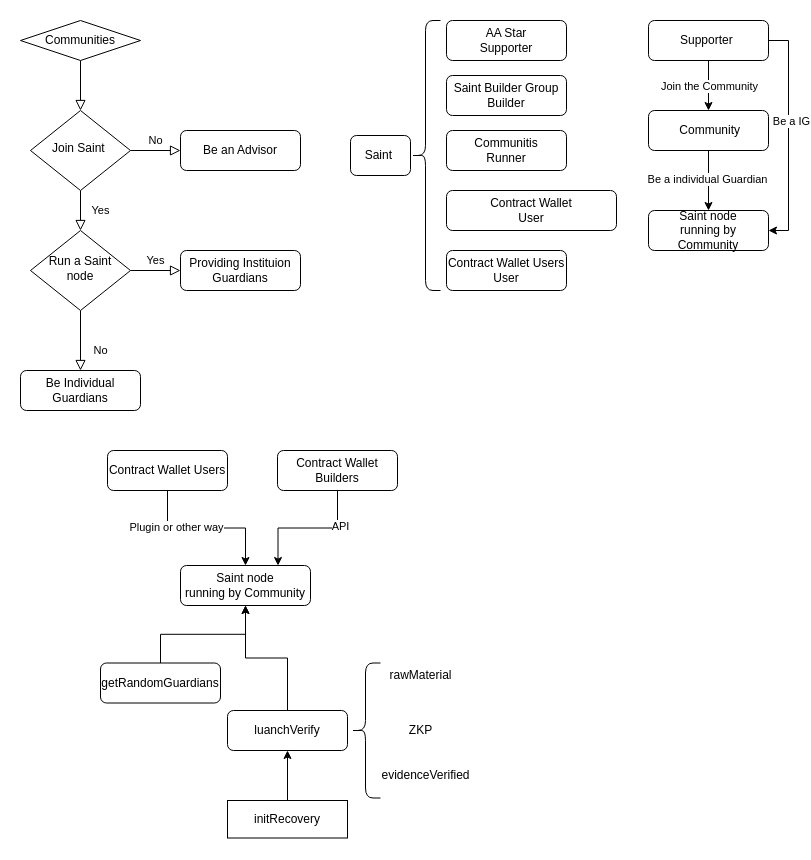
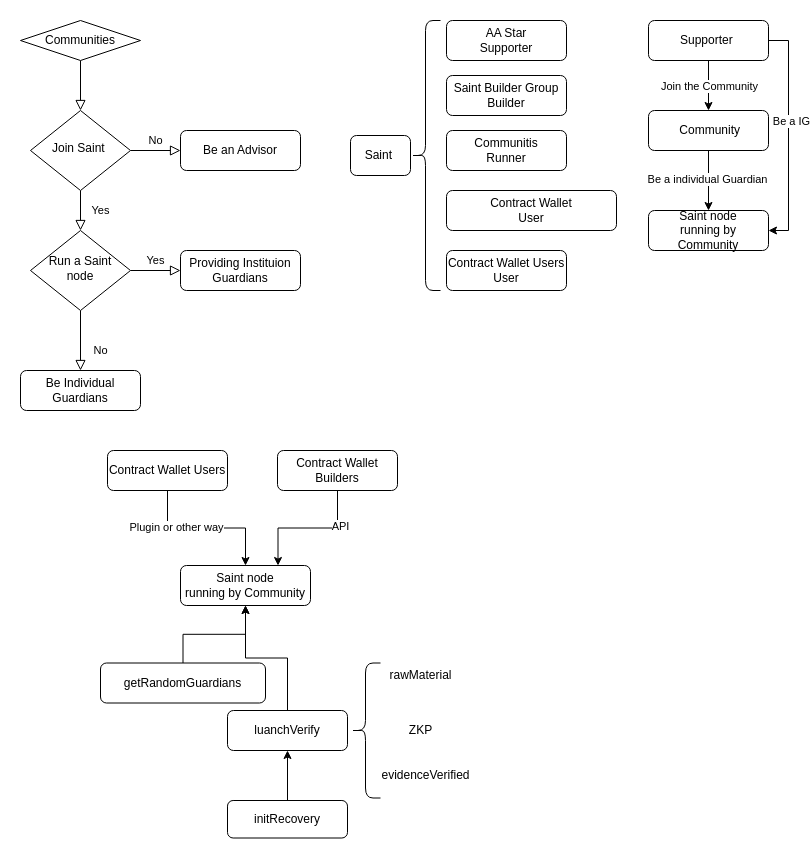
  <mxCell id="0" />
  <mxCell id="1" parent="0" />
  <mxCell id="2" value="" style="rounded=0;html=1;jettySize=auto;orthogonalLoop=1;fontSize=11;endArrow=block;endFill=0;endSize=8;strokeWidth=1;shadow=0;labelBackgroundColor=none;edgeStyle=orthogonalEdgeStyle;" parent="1" source="3" target="6" edge="1"><mxGeometry relative="1" as="geometry" /></mxCell>
  <mxCell id="3" value="Communities" style="rhombus;whiteSpace=wrap;html=1;fontSize=12;glass=0;strokeWidth=1;shadow=0;" parent="1" vertex="1"><mxGeometry x="20" y="20" width="120" height="40" as="geometry" /></mxCell>
  <mxCell id="4" value="Yes" style="rounded=0;html=1;jettySize=auto;orthogonalLoop=1;fontSize=11;endArrow=block;endFill=0;endSize=8;strokeWidth=1;shadow=0;labelBackgroundColor=none;edgeStyle=orthogonalEdgeStyle;" parent="1" source="6" target="10" edge="1"><mxGeometry y="20" relative="1" as="geometry"><mxPoint as="offset" /></mxGeometry></mxCell>
  <mxCell id="5" value="No" style="edgeStyle=orthogonalEdgeStyle;rounded=0;html=1;jettySize=auto;orthogonalLoop=1;fontSize=11;endArrow=block;endFill=0;endSize=8;strokeWidth=1;shadow=0;labelBackgroundColor=none;" parent="1" source="6" target="7" edge="1"><mxGeometry y="10" relative="1" as="geometry"><mxPoint as="offset" /></mxGeometry></mxCell>
  <mxCell id="6" value="Join Saint&amp;nbsp;" style="rhombus;whiteSpace=wrap;html=1;shadow=0;fontFamily=Helvetica;fontSize=12;align=center;strokeWidth=1;spacing=6;spacingTop=-4;" parent="1" vertex="1"><mxGeometry x="30" y="110" width="100" height="80" as="geometry" /></mxCell>
  <mxCell id="7" value="Be an Advisor" style="rounded=1;whiteSpace=wrap;html=1;fontSize=12;glass=0;strokeWidth=1;shadow=0;" parent="1" vertex="1"><mxGeometry x="180" y="130" width="120" height="40" as="geometry" /></mxCell>
  <mxCell id="8" value="No" style="rounded=0;html=1;jettySize=auto;orthogonalLoop=1;fontSize=11;endArrow=block;endFill=0;endSize=8;strokeWidth=1;shadow=0;labelBackgroundColor=none;edgeStyle=orthogonalEdgeStyle;" parent="1" source="10" target="11" edge="1"><mxGeometry x="0.333" y="20" relative="1" as="geometry"><mxPoint as="offset" /></mxGeometry></mxCell>
  <mxCell id="9" value="Yes" style="edgeStyle=orthogonalEdgeStyle;rounded=0;html=1;jettySize=auto;orthogonalLoop=1;fontSize=11;endArrow=block;endFill=0;endSize=8;strokeWidth=1;shadow=0;labelBackgroundColor=none;" parent="1" source="10" target="12" edge="1"><mxGeometry y="10" relative="1" as="geometry"><mxPoint as="offset" /></mxGeometry></mxCell>
  <mxCell id="10" value="Run a Saint node" style="rhombus;whiteSpace=wrap;html=1;shadow=0;fontFamily=Helvetica;fontSize=12;align=center;strokeWidth=1;spacing=6;spacingTop=-4;" parent="1" vertex="1"><mxGeometry x="30" y="230" width="100" height="80" as="geometry" /></mxCell>
  <mxCell id="11" value="Be Individual Guardians" style="rounded=1;whiteSpace=wrap;html=1;fontSize=12;glass=0;strokeWidth=1;shadow=0;" parent="1" vertex="1"><mxGeometry x="20" y="370" width="120" height="40" as="geometry" /></mxCell>
  <mxCell id="12" value="Providing Instituion Guardians" style="rounded=1;whiteSpace=wrap;html=1;fontSize=12;glass=0;strokeWidth=1;shadow=0;" parent="1" vertex="1"><mxGeometry x="180" y="250" width="120" height="40" as="geometry" /></mxCell>
  <mxCell id="13" style="edgeStyle=orthogonalEdgeStyle;rounded=0;orthogonalLoop=1;jettySize=auto;html=1;exitX=0.5;exitY=1;exitDx=0;exitDy=0;entryX=0.5;entryY=0;entryDx=0;entryDy=0;" edge="1" parent="1" source="17" target="20"><mxGeometry relative="1" as="geometry" /></mxCell>
  <mxCell id="14" value="Join the Community" style="edgeLabel;html=1;align=center;verticalAlign=middle;resizable=0;points=[];" vertex="1" connectable="0" parent="13"><mxGeometry x="-0.011" relative="1" as="geometry"><mxPoint as="offset" /></mxGeometry></mxCell>
  <mxCell id="15" style="edgeStyle=orthogonalEdgeStyle;rounded=0;orthogonalLoop=1;jettySize=auto;html=1;exitX=1;exitY=0.5;exitDx=0;exitDy=0;entryX=1;entryY=0.5;entryDx=0;entryDy=0;" edge="1" parent="1" source="17" target="21"><mxGeometry relative="1" as="geometry" /></mxCell>
  <mxCell id="16" value="Be a IG" style="edgeLabel;html=1;align=center;verticalAlign=middle;resizable=0;points=[];" vertex="1" connectable="0" parent="15"><mxGeometry x="-0.13" y="2" relative="1" as="geometry"><mxPoint as="offset" /></mxGeometry></mxCell>
  <mxCell id="17" value="Supporter&amp;nbsp;" style="rounded=1;whiteSpace=wrap;html=1;fontSize=12;glass=0;strokeWidth=1;shadow=0;" vertex="1" parent="1"><mxGeometry x="648" y="20" width="120" height="40" as="geometry" /></mxCell>
  <mxCell id="18" style="edgeStyle=orthogonalEdgeStyle;rounded=0;orthogonalLoop=1;jettySize=auto;html=1;exitX=0.5;exitY=1;exitDx=0;exitDy=0;entryX=0.5;entryY=0;entryDx=0;entryDy=0;" edge="1" parent="1" source="20" target="21"><mxGeometry relative="1" as="geometry" /></mxCell>
  <mxCell id="19" value="Be a individual Guardian" style="edgeLabel;html=1;align=center;verticalAlign=middle;resizable=0;points=[];" vertex="1" connectable="0" parent="18"><mxGeometry x="-0.058" y="-2" relative="1" as="geometry"><mxPoint as="offset" /></mxGeometry></mxCell>
  <mxCell id="20" value="&amp;nbsp;Community" style="rounded=1;whiteSpace=wrap;html=1;fontSize=12;glass=0;strokeWidth=1;shadow=0;" vertex="1" parent="1"><mxGeometry x="648" y="110" width="120" height="40" as="geometry" /></mxCell>
  <mxCell id="21" value="Saint node&lt;br&gt;running by Community" style="rounded=1;whiteSpace=wrap;html=1;fontSize=12;glass=0;strokeWidth=1;shadow=0;" vertex="1" parent="1"><mxGeometry x="648" y="210" width="120" height="40" as="geometry" /></mxCell>
  <mxCell id="22" value="Saint&amp;nbsp;" style="rounded=1;whiteSpace=wrap;html=1;fontSize=12;glass=0;strokeWidth=1;shadow=0;" vertex="1" parent="1"><mxGeometry x="350" y="135" width="60" height="40" as="geometry" /></mxCell>
  <mxCell id="23" value="" style="shape=curlyBracket;whiteSpace=wrap;html=1;rounded=1;labelPosition=left;verticalLabelPosition=middle;align=right;verticalAlign=middle;" vertex="1" parent="1"><mxGeometry x="410" y="20" width="30" height="270" as="geometry" /></mxCell>
  <mxCell id="24" value="AA Star&lt;br&gt;Supporter" style="rounded=1;whiteSpace=wrap;html=1;fontSize=12;glass=0;strokeWidth=1;shadow=0;" vertex="1" parent="1"><mxGeometry x="446" y="20" width="120" height="40" as="geometry" /></mxCell>
  <mxCell id="25" value="Saint Builder Group&lt;br&gt;Builder" style="rounded=1;whiteSpace=wrap;html=1;fontSize=12;glass=0;strokeWidth=1;shadow=0;" vertex="1" parent="1"><mxGeometry x="446" y="75" width="120" height="40" as="geometry" /></mxCell>
  <mxCell id="26" value="Communitis&lt;br&gt;Runner" style="rounded=1;whiteSpace=wrap;html=1;fontSize=12;glass=0;strokeWidth=1;shadow=0;" vertex="1" parent="1"><mxGeometry x="446" y="130" width="120" height="40" as="geometry" /></mxCell>
  <mxCell id="27" value="Contract Wallet&lt;br&gt;User" style="rounded=1;whiteSpace=wrap;html=1;fontSize=12;glass=0;strokeWidth=1;shadow=0;" vertex="1" parent="1"><mxGeometry x="446" y="190" width="170" height="40" as="geometry" /></mxCell>
  <mxCell id="28" value="Contract Wallet Users&lt;br&gt;User" style="rounded=1;whiteSpace=wrap;html=1;fontSize=12;glass=0;strokeWidth=1;shadow=0;" vertex="1" parent="1"><mxGeometry x="446" y="250" width="120" height="40" as="geometry" /></mxCell>
  <mxCell id="29" value="" style="edgeStyle=orthogonalEdgeStyle;rounded=0;orthogonalLoop=1;jettySize=auto;html=1;" edge="1" parent="1" source="30" target="37"><mxGeometry relative="1" as="geometry" /></mxCell>
- <mxCell id="30" value="getRandomGuardians" style="rounded=1;whiteSpace=wrap;html=1;fontSize=12;glass=0;strokeWidth=1;shadow=0;" vertex="1" parent="1"><mxGeometry x="100" y="662.5" width="120" height="40" as="geometry" /></mxCell>
+ <mxCell id="30" value="getRandomGuardians" style="rounded=1;whiteSpace=wrap;html=1;fontSize=12;glass=0;strokeWidth=1;shadow=0;" vertex="1" parent="1"><mxGeometry x="100" y="662.5" width="165" height="40" as="geometry" /></mxCell>
  <mxCell id="31" style="edgeStyle=orthogonalEdgeStyle;rounded=0;orthogonalLoop=1;jettySize=auto;html=1;exitX=0.5;exitY=1;exitDx=0;exitDy=0;" edge="1" parent="1" source="33" target="37"><mxGeometry relative="1" as="geometry" /></mxCell>
  <mxCell id="32" value="Plugin or other way" style="edgeLabel;html=1;align=center;verticalAlign=middle;resizable=0;points=[];" vertex="1" connectable="0" parent="31"><mxGeometry x="-0.393" y="1" relative="1" as="geometry"><mxPoint as="offset" /></mxGeometry></mxCell>
  <mxCell id="33" value="Contract Wallet Users" style="rounded=1;whiteSpace=wrap;html=1;fontSize=12;glass=0;strokeWidth=1;shadow=0;" vertex="1" parent="1"><mxGeometry x="107" y="450" width="120" height="40" as="geometry" /></mxCell>
  <mxCell id="34" style="edgeStyle=orthogonalEdgeStyle;rounded=0;orthogonalLoop=1;jettySize=auto;html=1;exitX=0.5;exitY=1;exitDx=0;exitDy=0;entryX=0.75;entryY=0;entryDx=0;entryDy=0;" edge="1" parent="1" source="36" target="37"><mxGeometry relative="1" as="geometry"><mxPoint x="250" y="560" as="targetPoint" /></mxGeometry></mxCell>
  <mxCell id="35" value="API" style="edgeLabel;html=1;align=center;verticalAlign=middle;resizable=0;points=[];" vertex="1" connectable="0" parent="34"><mxGeometry x="-0.478" y="2" relative="1" as="geometry"><mxPoint as="offset" /></mxGeometry></mxCell>
  <mxCell id="36" value="Contract Wallet Builders" style="rounded=1;whiteSpace=wrap;html=1;fontSize=12;glass=0;strokeWidth=1;shadow=0;" vertex="1" parent="1"><mxGeometry x="277" y="450" width="120" height="40" as="geometry" /></mxCell>
  <mxCell id="37" value="Saint node&lt;br&gt;running by Community" style="rounded=1;whiteSpace=wrap;html=1;fontSize=12;glass=0;strokeWidth=1;shadow=0;" vertex="1" parent="1"><mxGeometry x="180" y="565" width="130" height="40" as="geometry" /></mxCell>
  <mxCell id="38" value="" style="edgeStyle=orthogonalEdgeStyle;rounded=0;orthogonalLoop=1;jettySize=auto;html=1;" edge="1" parent="1" source="39" target="41"><mxGeometry relative="1" as="geometry" /></mxCell>
- <mxCell id="39" value="initRecovery" style="whiteSpace=wrap;html=1;fontSize=12;glass=0;strokeWidth=1;shadow=0;rounded=0;" vertex="1" parent="1"><mxGeometry x="227" y="800" width="120" height="37.5" as="geometry" /></mxCell>
+ <mxCell id="39" value="initRecovery" style="rounded=1;whiteSpace=wrap;html=1;fontSize=12;glass=0;strokeWidth=1;shadow=0;" vertex="1" parent="1"><mxGeometry x="227" y="800" width="120" height="37.5" as="geometry" /></mxCell>
  <mxCell id="40" value="" style="edgeStyle=orthogonalEdgeStyle;rounded=0;orthogonalLoop=1;jettySize=auto;html=1;" edge="1" parent="1" source="41" target="37"><mxGeometry relative="1" as="geometry" /></mxCell>
  <mxCell id="41" value="luanchVerify" style="rounded=1;whiteSpace=wrap;html=1;fontSize=12;glass=0;strokeWidth=1;shadow=0;" vertex="1" parent="1"><mxGeometry x="227" y="710" width="120" height="40" as="geometry" /></mxCell>
  <mxCell id="42" value="" style="shape=curlyBracket;whiteSpace=wrap;html=1;rounded=1;labelPosition=left;verticalLabelPosition=middle;align=right;verticalAlign=middle;" vertex="1" parent="1"><mxGeometry x="350" y="662.5" width="30" height="135" as="geometry" /></mxCell>
  <mxCell id="43" value="rawMaterial" style="text;html=1;align=center;verticalAlign=middle;resizable=0;points=[];autosize=1;strokeColor=none;fillColor=none;" vertex="1" parent="1"><mxGeometry x="375" y="660" width="90" height="30" as="geometry" /></mxCell>
  <mxCell id="44" value="ZKP" style="text;html=1;align=center;verticalAlign=middle;resizable=0;points=[];autosize=1;strokeColor=none;fillColor=none;" vertex="1" parent="1"><mxGeometry x="395" y="715" width="50" height="30" as="geometry" /></mxCell>
  <mxCell id="45" value="evidenceVerified" style="text;html=1;align=center;verticalAlign=middle;resizable=0;points=[];autosize=1;strokeColor=none;fillColor=none;" vertex="1" parent="1"><mxGeometry x="370" y="760" width="110" height="30" as="geometry" /></mxCell>
